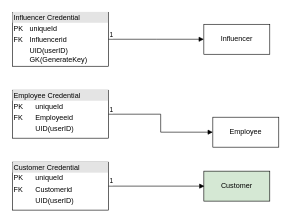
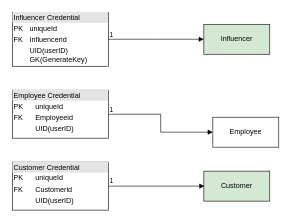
  <mxCell id="0" />
  <mxCell id="1" parent="0" />
  <mxCell id="2" value="&lt;div style=&quot;box-sizing:border-box;width:100%;background:#e4e4e4;padding:2px;&quot;&gt;Influencer&amp;nbsp;Credential&lt;/div&gt;&lt;table style=&quot;width:100%;font-size:1em;&quot; cellpadding=&quot;2&quot; cellspacing=&quot;0&quot;&gt;&lt;tbody&gt;&lt;tr&gt;&lt;td&gt;PK&lt;/td&gt;&lt;td&gt;uniqueId&lt;/td&gt;&lt;/tr&gt;&lt;tr&gt;&lt;td&gt;FK&lt;br&gt;&lt;/td&gt;&lt;td&gt;Influencerid&lt;/td&gt;&lt;/tr&gt;&lt;tr&gt;&lt;td&gt;&lt;/td&gt;&lt;td&gt;UID(userID)&lt;br&gt;GK(GenerateKey)&lt;br&gt;&lt;br&gt;&lt;br&gt;&lt;/td&gt;&lt;/tr&gt;&lt;/tbody&gt;&lt;/table&gt;" style="verticalAlign=top;align=left;overflow=fill;html=1;whiteSpace=wrap;" parent="1" vertex="1"><mxGeometry x="20" y="20" width="160" height="90" as="geometry" /></mxCell>
  <mxCell id="3" value="&lt;div style=&quot;box-sizing:border-box;width:100%;background:#e4e4e4;padding:2px;&quot;&gt;Employee Credential&lt;/div&gt;&lt;table style=&quot;width:100%;font-size:1em;&quot; cellpadding=&quot;2&quot; cellspacing=&quot;0&quot;&gt;&lt;tbody&gt;&lt;tr&gt;&lt;td&gt;PK&lt;/td&gt;&lt;td&gt;uniqueId&lt;/td&gt;&lt;/tr&gt;&lt;tr&gt;&lt;td&gt;FK&lt;/td&gt;&lt;td&gt;Employeeid&lt;/td&gt;&lt;/tr&gt;&lt;tr&gt;&lt;td&gt;&lt;/td&gt;&lt;td&gt;UID(userID)&lt;/td&gt;&lt;/tr&gt;&lt;/tbody&gt;&lt;/table&gt;" style="verticalAlign=top;align=left;overflow=fill;html=1;whiteSpace=wrap;" parent="1" vertex="1"><mxGeometry x="20" y="150" width="160" height="80" as="geometry" /></mxCell>
  <mxCell id="4" value="&lt;div style=&quot;box-sizing:border-box;width:100%;background:#e4e4e4;padding:2px;&quot;&gt;Customer Credential&lt;br&gt;&lt;/div&gt;&lt;table style=&quot;width:100%;font-size:1em;&quot; cellpadding=&quot;2&quot; cellspacing=&quot;0&quot;&gt;&lt;tbody&gt;&lt;tr&gt;&lt;td&gt;PK&lt;/td&gt;&lt;td&gt;uniqueId&lt;/td&gt;&lt;/tr&gt;&lt;tr&gt;&lt;td&gt;FK&lt;/td&gt;&lt;td&gt;Customerid&lt;/td&gt;&lt;/tr&gt;&lt;tr&gt;&lt;td&gt;&lt;/td&gt;&lt;td&gt;UID(userID)&lt;/td&gt;&lt;/tr&gt;&lt;/tbody&gt;&lt;/table&gt;" style="verticalAlign=top;align=left;overflow=fill;html=1;whiteSpace=wrap;" parent="1" vertex="1"><mxGeometry x="20" y="270" width="160" height="80" as="geometry" /></mxCell>
- <mxCell id="5" value="Influencer" style="html=1;whiteSpace=wrap;" vertex="1" parent="1"><mxGeometry x="339" y="40" width="110" height="50" as="geometry" /></mxCell>
+ <mxCell id="5" value="Influencer" style="html=1;whiteSpace=wrap;fillColor=#d5e8d4;" vertex="1" parent="1"><mxGeometry x="339" y="40" width="110" height="50" as="geometry" /></mxCell>
  <mxCell id="6" value="Employee" style="html=1;whiteSpace=wrap;" vertex="1" parent="1"><mxGeometry x="354" y="195" width="110" height="50" as="geometry" /></mxCell>
  <mxCell id="7" value="Customer" style="html=1;whiteSpace=wrap;fillColor=#d5e8d4;" vertex="1" parent="1"><mxGeometry x="339" y="285" width="110" height="50" as="geometry" /></mxCell>
  <mxCell id="8" value="" style="endArrow=block;endFill=1;html=1;edgeStyle=orthogonalEdgeStyle;align=left;verticalAlign=top;rounded=0;" edge="1" parent="1"><mxGeometry x="-1" relative="1" as="geometry"><mxPoint x="180" y="310" as="sourcePoint" /><mxPoint x="340" y="310" as="targetPoint" /></mxGeometry></mxCell>
  <mxCell id="9" value="1" style="edgeLabel;resizable=0;html=1;align=left;verticalAlign=bottom;" connectable="0" vertex="1" parent="8"><mxGeometry x="-1" relative="1" as="geometry" /></mxCell>
  <mxCell id="10" value="" style="endArrow=block;endFill=1;html=1;edgeStyle=orthogonalEdgeStyle;align=left;verticalAlign=top;rounded=0;exitX=1;exitY=0.5;exitDx=0;exitDy=0;" edge="1" parent="1" source="3" target="6"><mxGeometry x="-1" relative="1" as="geometry"><mxPoint x="190" y="189.5" as="sourcePoint" /><mxPoint x="330" y="190" as="targetPoint" /></mxGeometry></mxCell>
  <mxCell id="11" value="1" style="edgeLabel;resizable=0;html=1;align=left;verticalAlign=bottom;" connectable="0" vertex="1" parent="10"><mxGeometry x="-1" relative="1" as="geometry" /></mxCell>
  <mxCell id="12" value="" style="endArrow=block;endFill=1;html=1;edgeStyle=orthogonalEdgeStyle;align=left;verticalAlign=top;rounded=0;exitX=1;exitY=0.5;exitDx=0;exitDy=0;" edge="1" parent="1" source="2"><mxGeometry x="-1" relative="1" as="geometry"><mxPoint x="179" y="64.5" as="sourcePoint" /><mxPoint x="339" y="65" as="targetPoint" /></mxGeometry></mxCell>
  <mxCell id="13" value="1" style="edgeLabel;resizable=0;html=1;align=left;verticalAlign=bottom;" connectable="0" vertex="1" parent="12"><mxGeometry x="-1" relative="1" as="geometry" /></mxCell>
